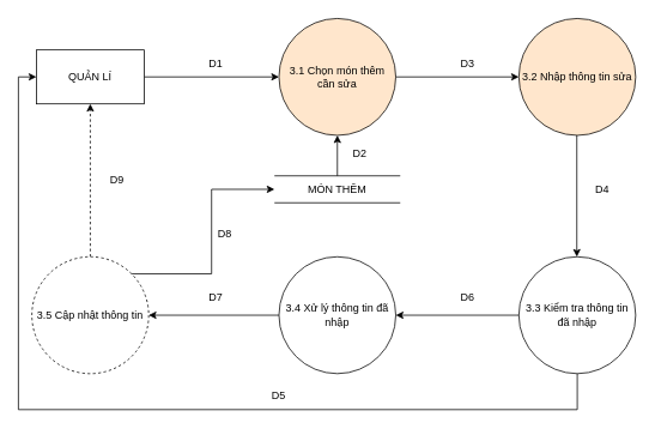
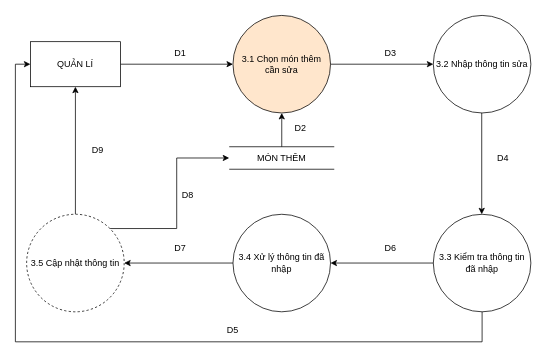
  <mxCell id="0" />
  <mxCell id="1" parent="0" />
  <mxCell id="2" style="edgeStyle=orthogonalEdgeStyle;rounded=0;orthogonalLoop=1;jettySize=auto;html=1;entryX=0;entryY=0.5;entryDx=0;entryDy=0;" edge="1" parent="1" source="3" target="5"><mxGeometry relative="1" as="geometry" /></mxCell>
  <mxCell id="3" value="QUẢN LÍ" style="rounded=0;whiteSpace=wrap;html=1;" vertex="1" parent="1"><mxGeometry x="40" y="55" width="120" height="60" as="geometry" /></mxCell>
  <mxCell id="4" style="edgeStyle=orthogonalEdgeStyle;rounded=0;orthogonalLoop=1;jettySize=auto;html=1;entryX=0;entryY=0.5;entryDx=0;entryDy=0;" edge="1" parent="1" source="5" target="14"><mxGeometry relative="1" as="geometry" /></mxCell>
  <mxCell id="5" value="3.1 Chọn món thêm cần sửa" style="ellipse;whiteSpace=wrap;html=1;aspect=fixed;fillColor=#ffe6cc;" vertex="1" parent="1"><mxGeometry x="310" y="20" width="130" height="130" as="geometry" /></mxCell>
  <mxCell id="6" value="" style="endArrow=none;html=1;rounded=0;" edge="1" parent="1"><mxGeometry width="50" height="50" relative="1" as="geometry"><mxPoint x="305" y="195" as="sourcePoint" /><mxPoint x="445" y="195" as="targetPoint" /></mxGeometry></mxCell>
  <mxCell id="7" value="" style="endArrow=none;html=1;rounded=0;" edge="1" parent="1"><mxGeometry width="50" height="50" relative="1" as="geometry"><mxPoint x="305" y="225" as="sourcePoint" /><mxPoint x="445" y="225" as="targetPoint" /></mxGeometry></mxCell>
  <mxCell id="8" style="edgeStyle=orthogonalEdgeStyle;rounded=0;orthogonalLoop=1;jettySize=auto;html=1;" edge="1" parent="1" source="9" target="20"><mxGeometry relative="1" as="geometry" /></mxCell>
  <mxCell id="9" value="3.4 Xử lý thông tin đã nhập" style="ellipse;whiteSpace=wrap;html=1;aspect=fixed;" vertex="1" parent="1"><mxGeometry x="310" y="285" width="130" height="130" as="geometry" /></mxCell>
  <mxCell id="10" style="edgeStyle=orthogonalEdgeStyle;rounded=0;orthogonalLoop=1;jettySize=auto;html=1;entryX=0.5;entryY=1;entryDx=0;entryDy=0;" edge="1" parent="1" source="11" target="5"><mxGeometry relative="1" as="geometry" /></mxCell>
  <mxCell id="11" value="MÓN THÊM" style="text;html=1;strokeColor=none;fillColor=none;align=center;verticalAlign=middle;whiteSpace=wrap;rounded=0;" vertex="1" parent="1"><mxGeometry x="305" y="195" width="140" height="30" as="geometry" /></mxCell>
  <mxCell id="12" value="D1" style="text;html=1;strokeColor=none;fillColor=none;align=center;verticalAlign=middle;whiteSpace=wrap;rounded=0;" vertex="1" parent="1"><mxGeometry x="210" y="55" width="60" height="30" as="geometry" /></mxCell>
  <mxCell id="13" style="edgeStyle=orthogonalEdgeStyle;rounded=0;orthogonalLoop=1;jettySize=auto;html=1;" edge="1" parent="1"><mxGeometry relative="1" as="geometry"><mxPoint x="641.5" y="150" as="sourcePoint" /><mxPoint x="641.5" y="285" as="targetPoint" /></mxGeometry></mxCell>
- <mxCell id="14" value="3.2 Nhập thông tin sửa" style="ellipse;whiteSpace=wrap;html=1;aspect=fixed;fillColor=#ffe6cc;" vertex="1" parent="1"><mxGeometry x="577" y="20" width="130" height="130" as="geometry" /></mxCell>
+ <mxCell id="14" value="3.2 Nhập thông tin sửa" style="ellipse;whiteSpace=wrap;html=1;aspect=fixed;" vertex="1" parent="1"><mxGeometry x="577" y="20" width="130" height="130" as="geometry" /></mxCell>
  <mxCell id="15" style="edgeStyle=orthogonalEdgeStyle;rounded=0;orthogonalLoop=1;jettySize=auto;html=1;entryX=1;entryY=0.5;entryDx=0;entryDy=0;" edge="1" parent="1" source="17" target="9"><mxGeometry relative="1" as="geometry" /></mxCell>
  <mxCell id="16" style="edgeStyle=orthogonalEdgeStyle;rounded=0;orthogonalLoop=1;jettySize=auto;html=1;entryX=0;entryY=0.5;entryDx=0;entryDy=0;" edge="1" parent="1" source="17" target="3"><mxGeometry relative="1" as="geometry"><Array as="points"><mxPoint x="642" y="455" /><mxPoint x="20" y="455" /><mxPoint x="20" y="85" /></Array></mxGeometry></mxCell>
  <mxCell id="17" value="3.3 Kiểm tra thông tin đã nhập" style="ellipse;whiteSpace=wrap;html=1;aspect=fixed;" vertex="1" parent="1"><mxGeometry x="577" y="285" width="130" height="130" as="geometry" /></mxCell>
- <mxCell id="18" style="edgeStyle=orthogonalEdgeStyle;rounded=0;orthogonalLoop=1;jettySize=auto;html=1;entryX=0.5;entryY=1;entryDx=0;entryDy=0;dashed=1;" edge="1" parent="1" source="20" target="3"><mxGeometry relative="1" as="geometry" /></mxCell>
+ <mxCell id="18" style="edgeStyle=orthogonalEdgeStyle;rounded=0;orthogonalLoop=1;jettySize=auto;html=1;entryX=0.5;entryY=1;entryDx=0;entryDy=0;" edge="1" parent="1" source="20" target="3"><mxGeometry relative="1" as="geometry" /></mxCell>
  <mxCell id="19" style="edgeStyle=orthogonalEdgeStyle;rounded=0;orthogonalLoop=1;jettySize=auto;html=1;exitX=1;exitY=0;exitDx=0;exitDy=0;entryX=0;entryY=0.5;entryDx=0;entryDy=0;" edge="1" parent="1" source="20" target="11"><mxGeometry relative="1" as="geometry" /></mxCell>
  <mxCell id="20" value="3.5 Cập nhật thông tin" style="ellipse;whiteSpace=wrap;html=1;aspect=fixed;dashed=1;" vertex="1" parent="1"><mxGeometry x="35" y="285" width="130" height="130" as="geometry" /></mxCell>
  <mxCell id="21" value="D3" style="text;html=1;strokeColor=none;fillColor=none;align=center;verticalAlign=middle;whiteSpace=wrap;rounded=0;" vertex="1" parent="1"><mxGeometry x="490" y="55" width="60" height="30" as="geometry" /></mxCell>
  <mxCell id="22" value="D2" style="text;html=1;strokeColor=none;fillColor=none;align=center;verticalAlign=middle;whiteSpace=wrap;rounded=0;" vertex="1" parent="1"><mxGeometry x="370" y="155" width="60" height="30" as="geometry" /></mxCell>
  <mxCell id="23" value="D8" style="text;html=1;strokeColor=none;fillColor=none;align=center;verticalAlign=middle;whiteSpace=wrap;rounded=0;" vertex="1" parent="1"><mxGeometry x="220" y="245" width="60" height="30" as="geometry" /></mxCell>
  <mxCell id="24" value="D4" style="text;html=1;strokeColor=none;fillColor=none;align=center;verticalAlign=middle;whiteSpace=wrap;rounded=0;" vertex="1" parent="1"><mxGeometry x="640" y="195" width="60" height="30" as="geometry" /></mxCell>
  <mxCell id="25" value="D6" style="text;html=1;strokeColor=none;fillColor=none;align=center;verticalAlign=middle;whiteSpace=wrap;rounded=0;" vertex="1" parent="1"><mxGeometry x="490" y="315" width="60" height="30" as="geometry" /></mxCell>
  <mxCell id="26" value="D7" style="text;html=1;strokeColor=none;fillColor=none;align=center;verticalAlign=middle;whiteSpace=wrap;rounded=0;" vertex="1" parent="1"><mxGeometry x="210" y="315" width="60" height="30" as="geometry" /></mxCell>
  <mxCell id="27" value="D9" style="text;html=1;strokeColor=none;fillColor=none;align=center;verticalAlign=middle;whiteSpace=wrap;rounded=0;" vertex="1" parent="1"><mxGeometry x="100" y="185" width="60" height="30" as="geometry" /></mxCell>
  <mxCell id="28" value="D5" style="text;html=1;strokeColor=none;fillColor=none;align=center;verticalAlign=middle;whiteSpace=wrap;rounded=0;" vertex="1" parent="1"><mxGeometry x="280" y="425" width="60" height="30" as="geometry" /></mxCell>
